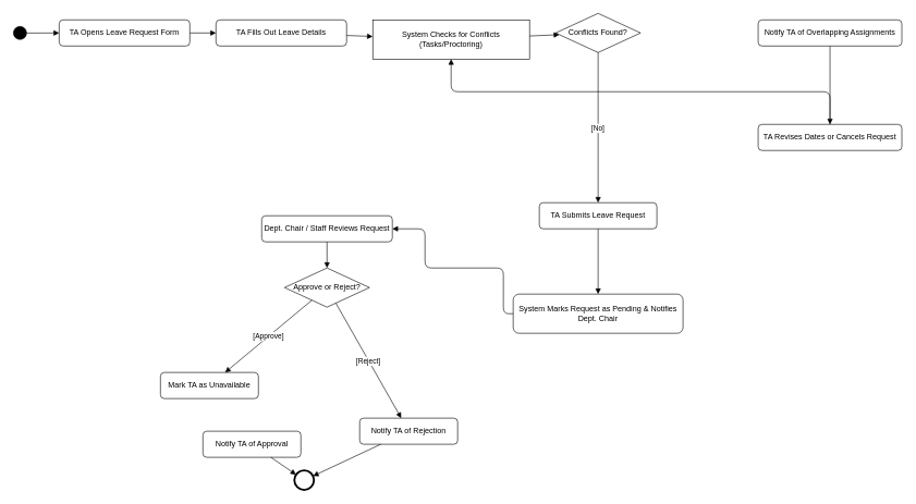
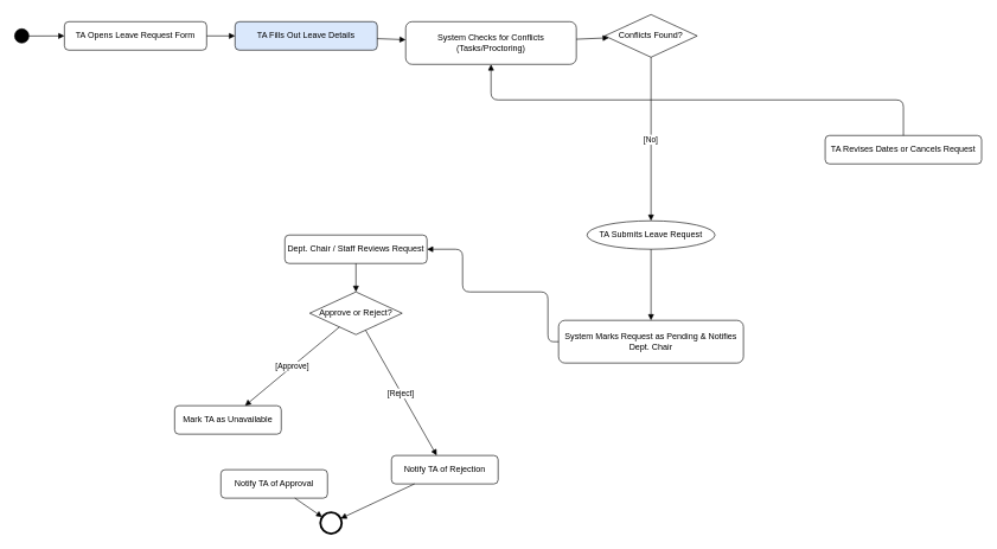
  <mxCell id="0" />
  <mxCell id="1" parent="0" />
  <mxCell id="2" value="" style="ellipse;whiteSpace=wrap;html=1;aspect=fixed;fillColor=#000000;strokeColor=#000000;" vertex="1" parent="1"><mxGeometry x="20" y="40" width="20" height="20" as="geometry" /></mxCell>
  <mxCell id="3" value="TA Opens Leave Request Form" style="rounded=1;whiteSpace=wrap;html=1;" vertex="1" parent="1"><mxGeometry x="90" y="30" width="200" height="40" as="geometry" /></mxCell>
- <mxCell id="4" value="TA Fills Out Leave Details" style="rounded=1;whiteSpace=wrap;html=1;" vertex="1" parent="1"><mxGeometry x="330" y="30" width="200" height="40" as="geometry" /></mxCell>
- <mxCell id="5" value="System Checks for Conflicts (Tasks/Proctoring)" style="whiteSpace=wrap;html=1;rounded=0;" vertex="1" parent="1"><mxGeometry x="570" y="30" width="240" height="60" as="geometry" /></mxCell>
+ <mxCell id="4" value="TA Fills Out Leave Details" style="rounded=1;whiteSpace=wrap;html=1;fillColor=#dae8fc;" vertex="1" parent="1"><mxGeometry x="330" y="30" width="200" height="40" as="geometry" /></mxCell>
+ <mxCell id="5" value="System Checks for Conflicts (Tasks/Proctoring)" style="rounded=1;whiteSpace=wrap;html=1;" vertex="1" parent="1"><mxGeometry x="570" y="30" width="240" height="60" as="geometry" /></mxCell>
  <mxCell id="6" value="Conflicts Found?" style="rhombus;whiteSpace=wrap;html=1;" vertex="1" parent="1"><mxGeometry x="850" y="20" width="130" height="60" as="geometry" /></mxCell>
- <mxCell id="7" value="Notify TA of Overlapping Assignments" style="rounded=1;whiteSpace=wrap;html=1;" vertex="1" parent="1"><mxGeometry x="1160" y="30" width="220" height="40" as="geometry" /></mxCell>
  <mxCell id="8" value="TA Revises Dates or Cancels Request" style="rounded=1;whiteSpace=wrap;html=1;" vertex="1" parent="1"><mxGeometry x="1160" y="190" width="220" height="40" as="geometry" /></mxCell>
- <mxCell id="9" value="TA Submits Leave Request" style="rounded=1;whiteSpace=wrap;html=1;" vertex="1" parent="1"><mxGeometry x="825" y="310" width="180" height="40" as="geometry" /></mxCell>
+ <mxCell id="9" value="TA Submits Leave Request" style="ellipse;whiteSpace=wrap;html=1;" vertex="1" parent="1"><mxGeometry x="825" y="310" width="180" height="40" as="geometry" /></mxCell>
  <mxCell id="10" value="System Marks Request as Pending &amp; Notifies Dept. Chair" style="rounded=1;whiteSpace=wrap;html=1;" vertex="1" parent="1"><mxGeometry x="785" y="450" width="260" height="60" as="geometry" /></mxCell>
  <mxCell id="11" value="Dept. Chair / Staff Reviews Request" style="rounded=1;whiteSpace=wrap;html=1;" vertex="1" parent="1"><mxGeometry x="400" y="330" width="200" height="40" as="geometry" /></mxCell>
  <mxCell id="12" value="Approve or Reject?" style="rhombus;whiteSpace=wrap;html=1;" vertex="1" parent="1"><mxGeometry x="435" y="410" width="130" height="60" as="geometry" /></mxCell>
  <mxCell id="13" value="Mark TA as Unavailable" style="rounded=1;whiteSpace=wrap;html=1;" vertex="1" parent="1"><mxGeometry x="245" y="570" width="150" height="40" as="geometry" /></mxCell>
  <mxCell id="14" value="Notify TA of Approval" style="rounded=1;whiteSpace=wrap;html=1;" vertex="1" parent="1"><mxGeometry x="310" y="660" width="150" height="40" as="geometry" /></mxCell>
  <mxCell id="15" value="Notify TA of Rejection" style="rounded=1;whiteSpace=wrap;html=1;" vertex="1" parent="1"><mxGeometry x="550" y="640" width="150" height="40" as="geometry" /></mxCell>
  <mxCell id="16" value="" style="ellipse;whiteSpace=wrap;html=1;aspect=fixed;strokeWidth=3;fillColor=#FFFFFF;strokeColor=#000000;" vertex="1" parent="1"><mxGeometry x="450" y="720" width="30" height="30" as="geometry" /></mxCell>
  <mxCell id="17" style="endArrow=block;" edge="1" parent="1" source="2" target="3"><mxGeometry relative="1" as="geometry" /></mxCell>
  <mxCell id="18" style="endArrow=block;" edge="1" parent="1" source="3" target="4"><mxGeometry relative="1" as="geometry" /></mxCell>
  <mxCell id="19" style="endArrow=block;" edge="1" parent="1" source="4" target="5"><mxGeometry relative="1" as="geometry" /></mxCell>
  <mxCell id="20" value="[No]" style="endArrow=block;" edge="1" parent="1" source="6" target="9"><mxGeometry relative="1" as="geometry" /></mxCell>
- <mxCell id="21" style="endArrow=block;" edge="1" parent="1" source="7" target="8"><mxGeometry relative="1" as="geometry" /></mxCell>
  <mxCell id="22" style="endArrow=block;edgeStyle=orthogonalEdgeStyle;" edge="1" parent="1" source="8" target="5"><mxGeometry relative="1" as="geometry"><Array as="points"><mxPoint x="1270" y="140" /><mxPoint x="690" y="140" /></Array></mxGeometry></mxCell>
  <mxCell id="23" style="endArrow=block;" edge="1" parent="1" source="5" target="6"><mxGeometry relative="1" as="geometry" /></mxCell>
  <mxCell id="24" style="endArrow=block;" edge="1" parent="1" source="9" target="10"><mxGeometry relative="1" as="geometry" /></mxCell>
  <mxCell id="25" style="endArrow=block;edgeStyle=orthogonalEdgeStyle;" edge="1" parent="1" source="10" target="11"><mxGeometry relative="1" as="geometry"><Array as="points"><mxPoint x="770" y="480" /><mxPoint x="770" y="410" /><mxPoint x="650" y="410" /><mxPoint x="650" y="350" /></Array></mxGeometry></mxCell>
  <mxCell id="26" style="endArrow=block;" edge="1" parent="1" source="11" target="12"><mxGeometry relative="1" as="geometry" /></mxCell>
  <mxCell id="27" value="[Approve]" style="endArrow=block;" edge="1" parent="1" source="12" target="13"><mxGeometry relative="1" as="geometry" /></mxCell>
  <mxCell id="28" value="[Reject]" style="endArrow=block;" edge="1" parent="1" source="12" target="15"><mxGeometry relative="1" as="geometry" /></mxCell>
  <mxCell id="29" style="endArrow=block;" edge="1" parent="1" source="14" target="16"><mxGeometry relative="1" as="geometry" /></mxCell>
  <mxCell id="30" style="endArrow=block;" edge="1" parent="1" source="15" target="16"><mxGeometry relative="1" as="geometry" /></mxCell>
